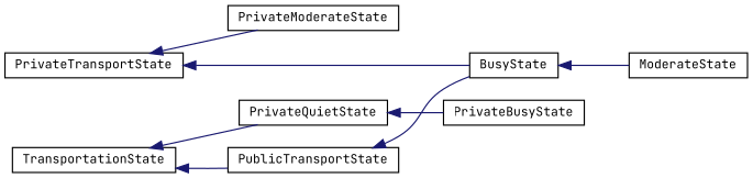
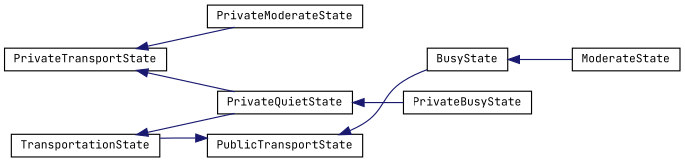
  digraph {
    fontname="JetBrains Mono"
    rankdir=LR
    node [color=black fillcolor=white fontname="JetBrains Mono" fontsize=10 shape=record style=filled]
    edge [color=midnightblue dir=back fontname="JetBrains Mono" fontsize=10 labelfontname=Helvetica labelfontsize=10 style=solid]
    n1 [height=0.2 label=TransportationState width=0.4]
    n2 [height=0.2 label=PublicTransportState width=0.4]
    n3 [height=0.2 label=PrivateQuietState width=0.4]
    n4 [height=0.2 label=PrivateTransportState width=0.4]
    n5 [height=0.2 label=PrivateModerateState width=0.4]
    n6 [height=0.2 label=BusyState width=0.4]
    n7 [height=0.2 label=PrivateBusyState width=0.4]
    n8 [height=0.2 label=ModerateState width=0.4]
-   n1 -> n2
+   n2 -> n1
    n1 -> n3
    n2 -> n6
    n3 -> n7
-   n4 -> n6
+   n4 -> n3
    n4 -> n5
    n6 -> n8
  }
